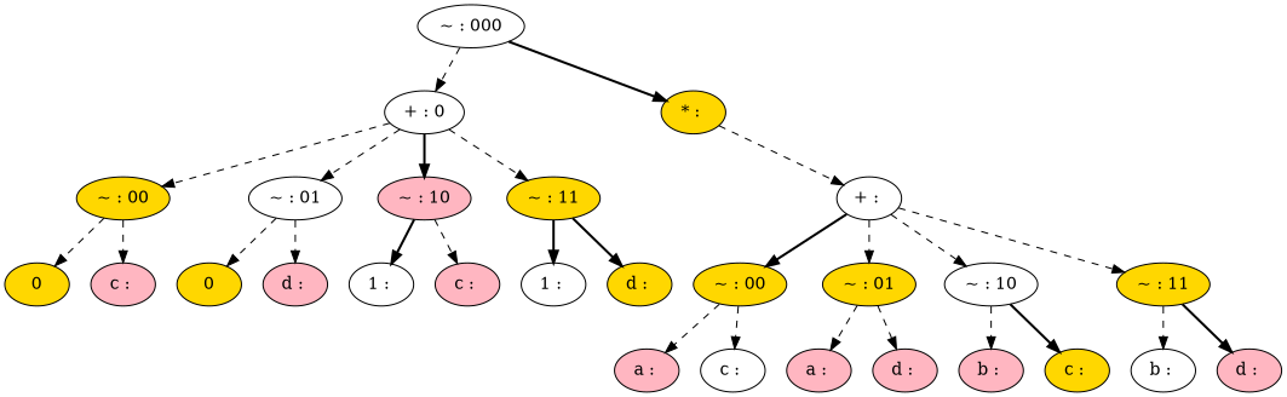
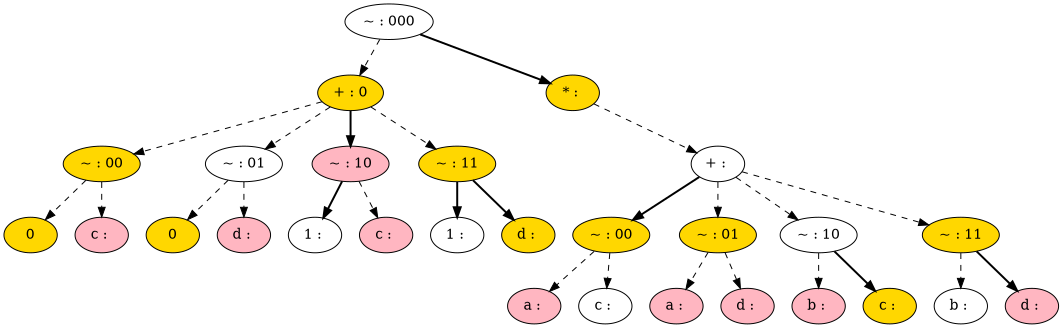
  digraph {
    node [style=filled fillcolor=gold]
    edge [style=dashed]
    n1 [label="~ : 000" fillcolor=white]
-   n2 [label="+ : 0" fillcolor=white]
+   n2 [label="+ : 0"]
    n3 [label="* : "]
    n4 [label="~ : 00"]
    n5 [label="~ : 01" fillcolor=white]
    n6 [label="~ : 10" fillcolor=lightpink]
    n7 [label="~ : 11"]
    n8 [label=0]
    n9 [label="c : " fillcolor=lightpink]
    n10 [label=0]
    n11 [label="d : " fillcolor=lightpink]
    n12 [label="1 : " fillcolor=white]
    n13 [label="c : " fillcolor=lightpink]
    n14 [label="1 : " fillcolor=white]
    n15 [label="d : "]
    n16 [label="+ : " fillcolor=white]
    n17 [label="~ : 00"]
    n18 [label="~ : 01"]
    n19 [label="~ : 10" fillcolor=white]
    n20 [label="~ : 11"]
    n21 [label="a : " fillcolor=lightpink]
    n22 [label="c : " fillcolor=white]
    n23 [label="a : " fillcolor=lightpink]
    n24 [label="d : " fillcolor=lightpink]
    n25 [label="b : " fillcolor=lightpink]
    n26 [label="c : "]
    n27 [label="b : " fillcolor=white]
    n28 [label="d : " fillcolor=lightpink]
    n1 -> n2
    n1 -> n3 [style=bold]
    n2 -> n4
    n2 -> n5
    n2 -> n6 [style=bold]
    n2 -> n7
    n3 -> n16
    n4 -> n8
    n4 -> n9
    n5 -> n10
    n5 -> n11
    n6 -> n12 [style=bold]
    n6 -> n13
    n7 -> n14 [style=bold]
    n7 -> n15 [style=bold]
    n16 -> n17 [style=bold]
    n16 -> n18
    n16 -> n19
    n16 -> n20
    n17 -> n21
    n17 -> n22
    n18 -> n23
    n18 -> n24
    n19 -> n25
    n19 -> n26 [style=bold]
    n20 -> n27
    n20 -> n28 [style=bold]
  }
